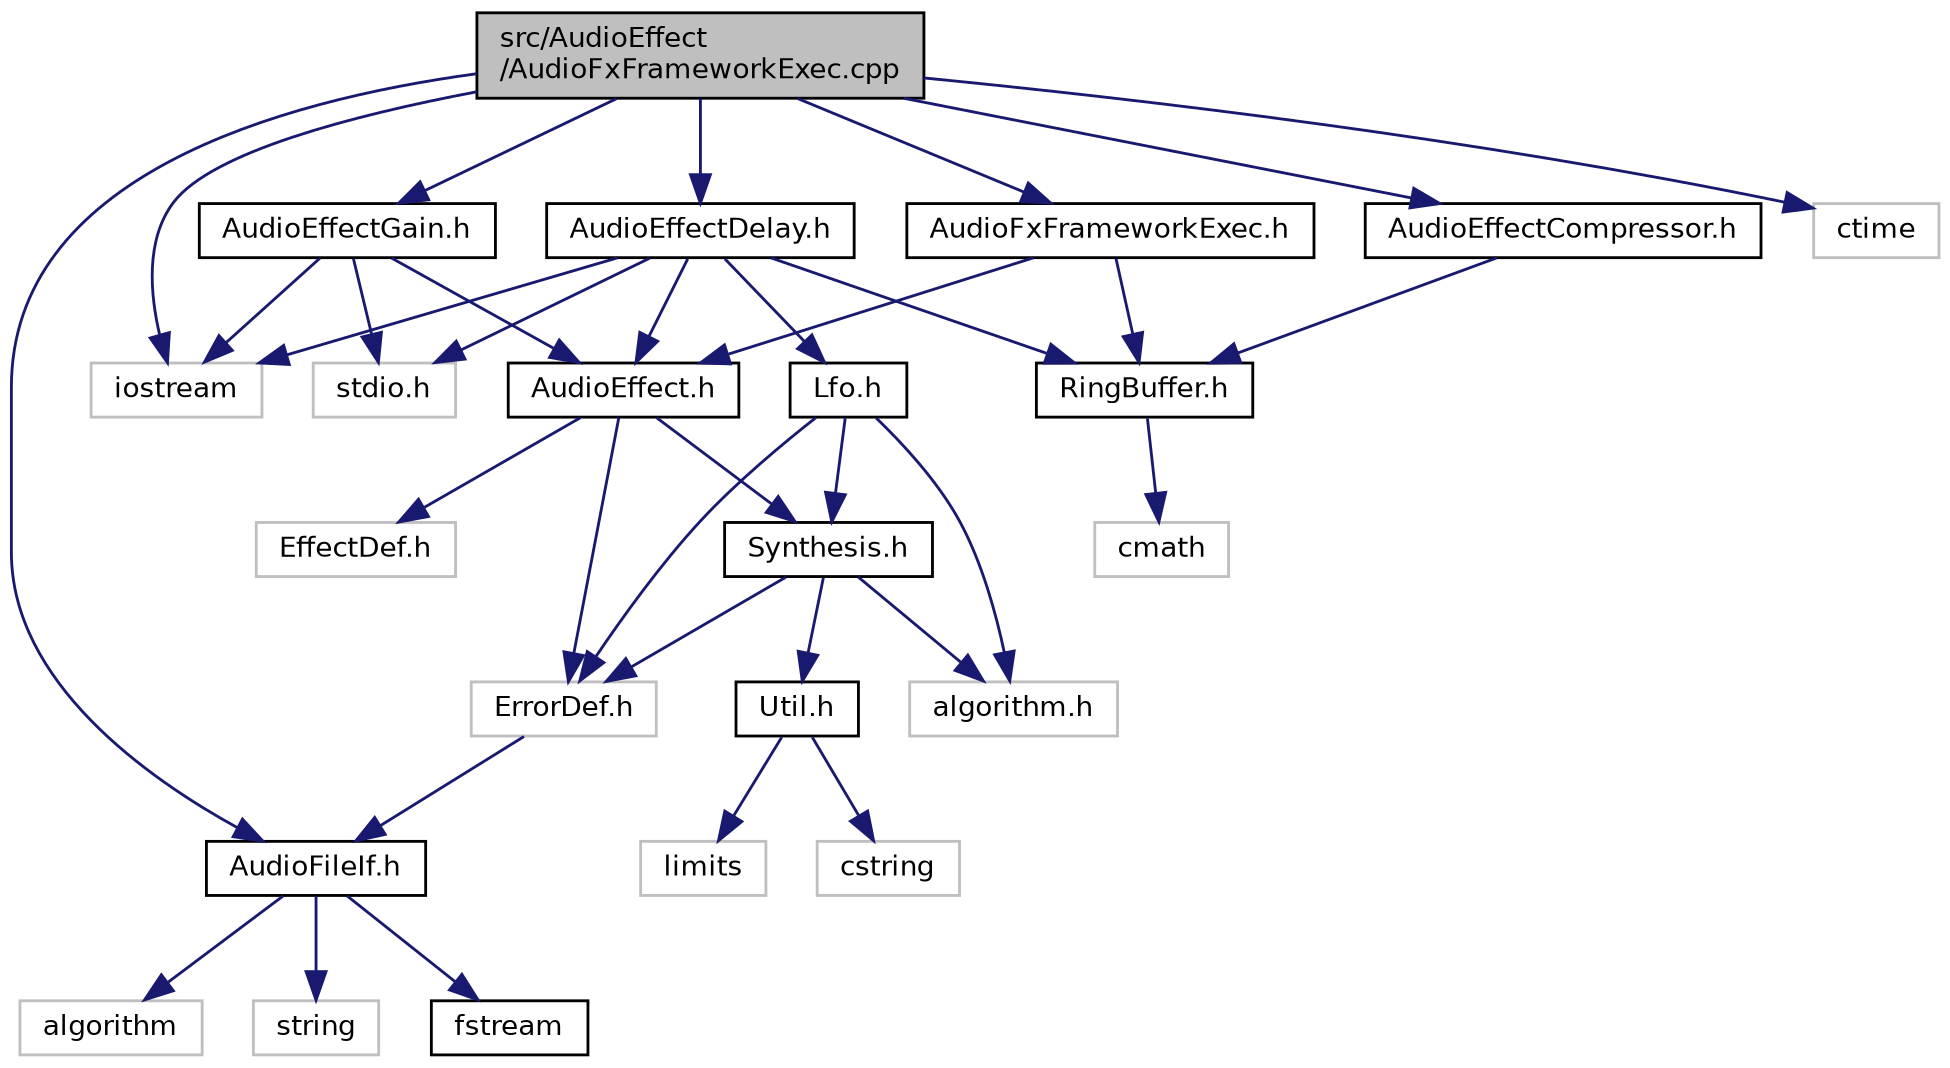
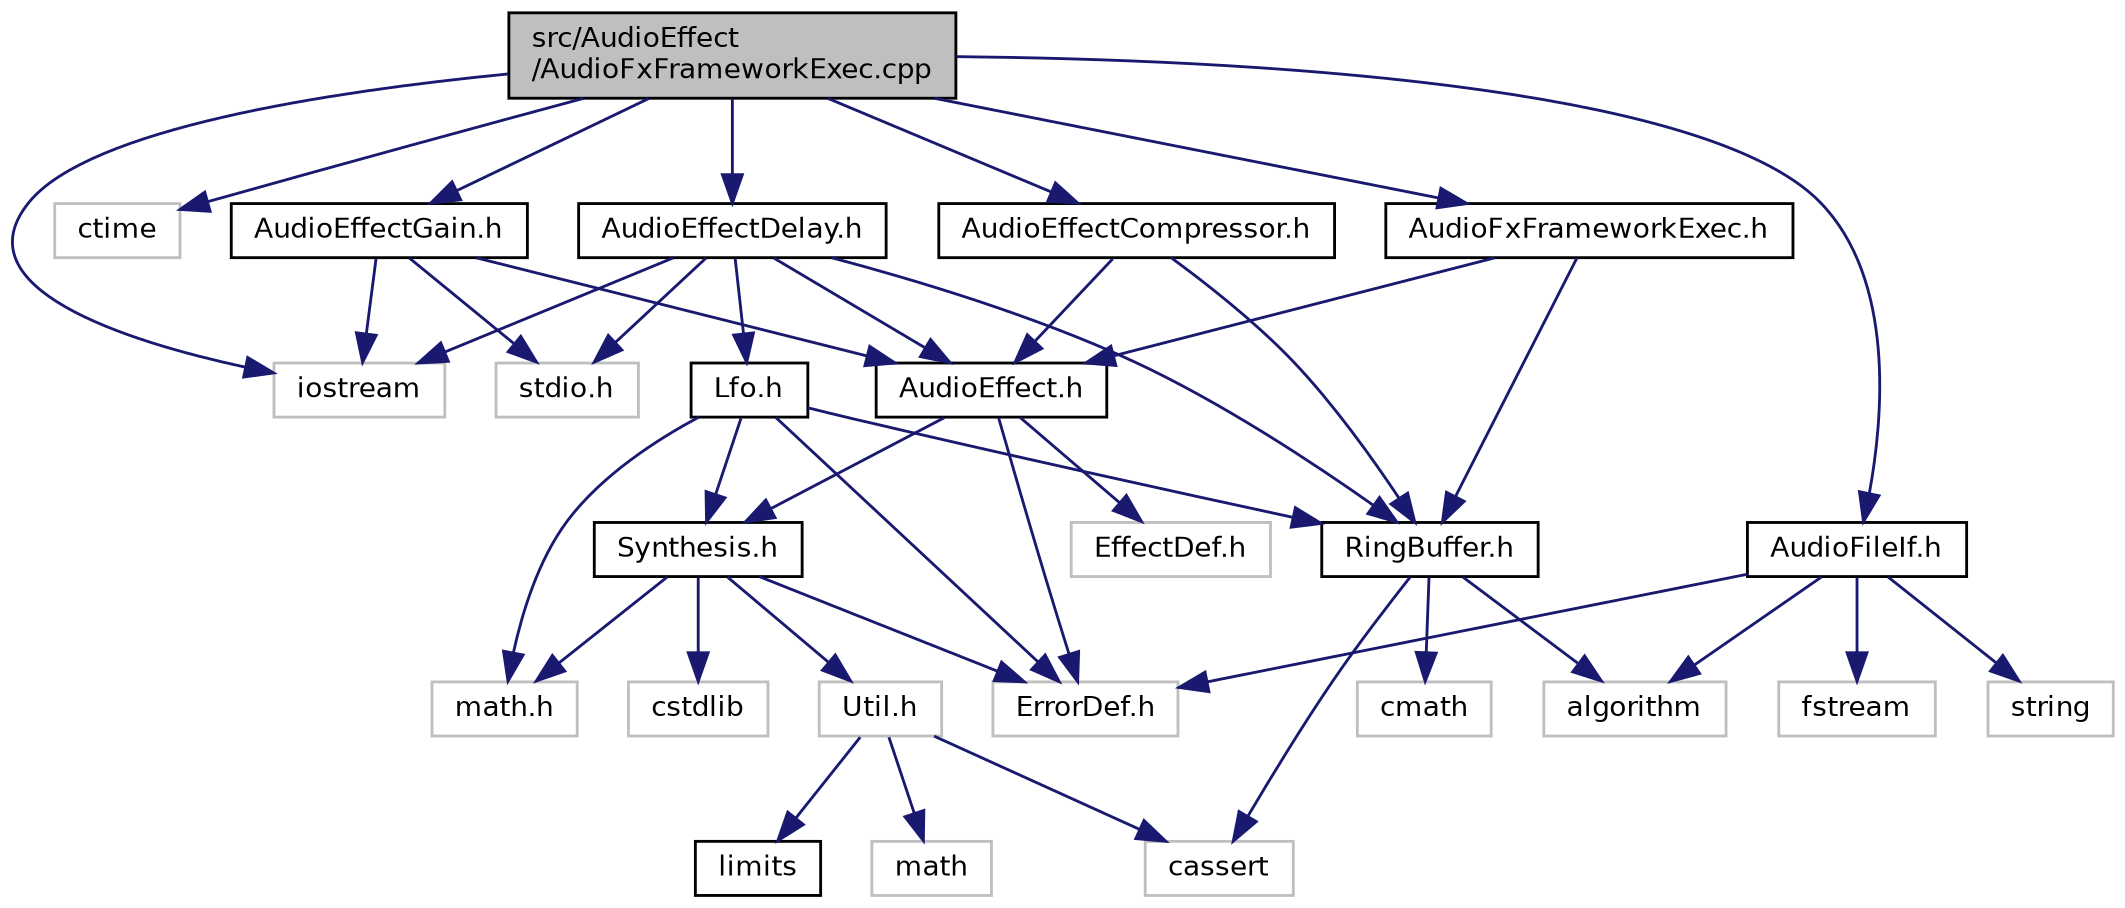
  digraph {
    node [color=grey75 fillcolor=white fontname=Helvetica fontsize=10 shape=record style=filled]
    edge [color=midnightblue fontname=Helvetica fontsize=10 labelfontname=Helvetica labelfontsize=10 style=solid]
    n1 [color=black fillcolor=grey75 fontcolor=black height=0.2 label="src/AudioEffect\l/AudioFxFrameworkExec.cpp" width=0.4]
    n2 [height=0.2 label=iostream width=0.4]
    n3 [height=0.2 label=ctime width=0.4]
    n4 [color=black height=0.2 label="AudioEffectDelay.h" width=0.4]
    n5 [color=black height=0.2 label="AudioEffectCompressor.h" width=0.4]
    n6 [color=black height=0.2 label="AudioFileIf.h" width=0.4]
    n7 [color=black height=0.2 label="AudioFxFrameworkExec.h" width=0.4]
    n8 [color=black height=0.2 label="AudioEffectGain.h" width=0.4]
    n9 [color=black height=0.2 label="AudioEffect.h" width=0.4]
    n10 [height=0.2 label="stdio.h" width=0.4]
    n11 [color=black height=0.2 label="RingBuffer.h" width=0.4]
    n12 [color=black height=0.2 label="Lfo.h" width=0.4]
    n13 [height=0.2 label="ErrorDef.h" width=0.4]
    n14 [height=0.2 label=algorithm width=0.4]
    n15 [height=0.2 label=string width=0.4]
-   n16 [color=black height=0.2 label=fstream width=0.4]
+   n16 [height=0.2 label=fstream width=0.4]
    n17 [height=0.2 label="EffectDef.h" width=0.4]
    n18 [color=black height=0.2 label="Synthesis.h" width=0.4]
+   n19 [height=0.2 label=cassert width=0.4]
    n20 [height=0.2 label=cmath width=0.4]
-   n21 [height=0.2 label="algorithm.h" width=0.4]
-   n23 [color=black height=0.2 label="Util.h" width=0.4]
-   n24 [height=0.2 label=cstring width=0.4]
-   n25 [height=0.2 label=limits width=0.4]
+   n21 [height=0.2 label="math.h" width=0.4]
+   n22 [height=0.2 label=cstdlib width=0.4]
+   n23 [height=0.2 label="Util.h" width=0.4]
+   n24 [height=0.2 label=math width=0.4]
+   n25 [color=black height=0.2 label=limits width=0.4]
    n1 -> n2
    n1 -> n3
    n1 -> n4
    n1 -> n5
    n1 -> n6
    n1 -> n7
    n1 -> n8
    n4 -> n2
    n4 -> n9
    n4 -> n10
    n4 -> n11
    n4 -> n12
+   n5 -> n9
    n5 -> n11
-   n13 -> n6
+   n6 -> n13
    n6 -> n14
    n6 -> n15
    n6 -> n16
    n7 -> n9
    n7 -> n11
    n8 -> n2
    n8 -> n9
    n8 -> n10
    n9 -> n13
    n9 -> n17
    n9 -> n18
+   n11 -> n14
+   n11 -> n19
    n11 -> n20
+   n12 -> n11
    n12 -> n13
    n12 -> n18
    n12 -> n21
    n18 -> n13
    n18 -> n21
+   n18 -> n22
    n18 -> n23
+   n23 -> n19
    n23 -> n24
    n23 -> n25
  }
